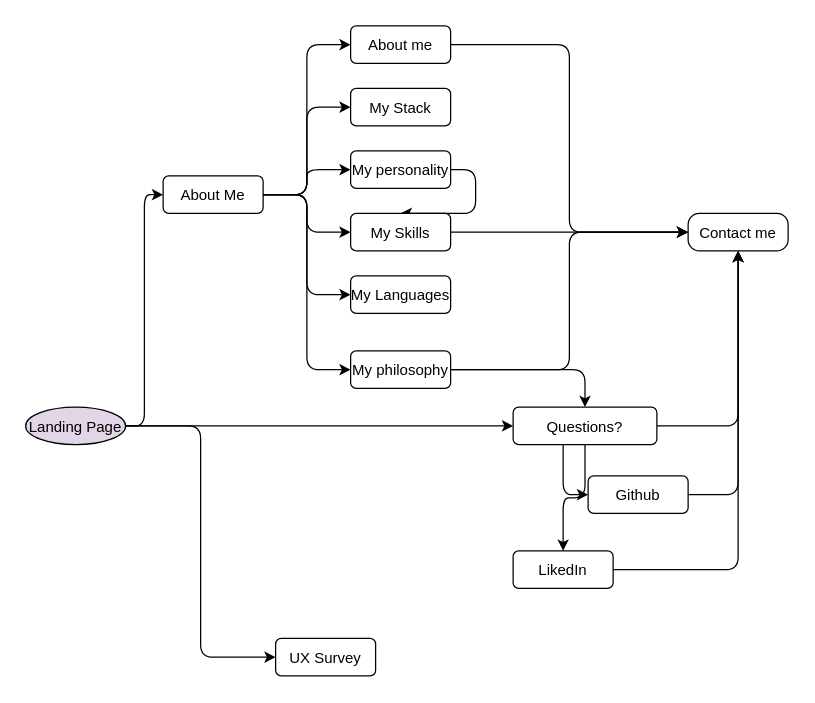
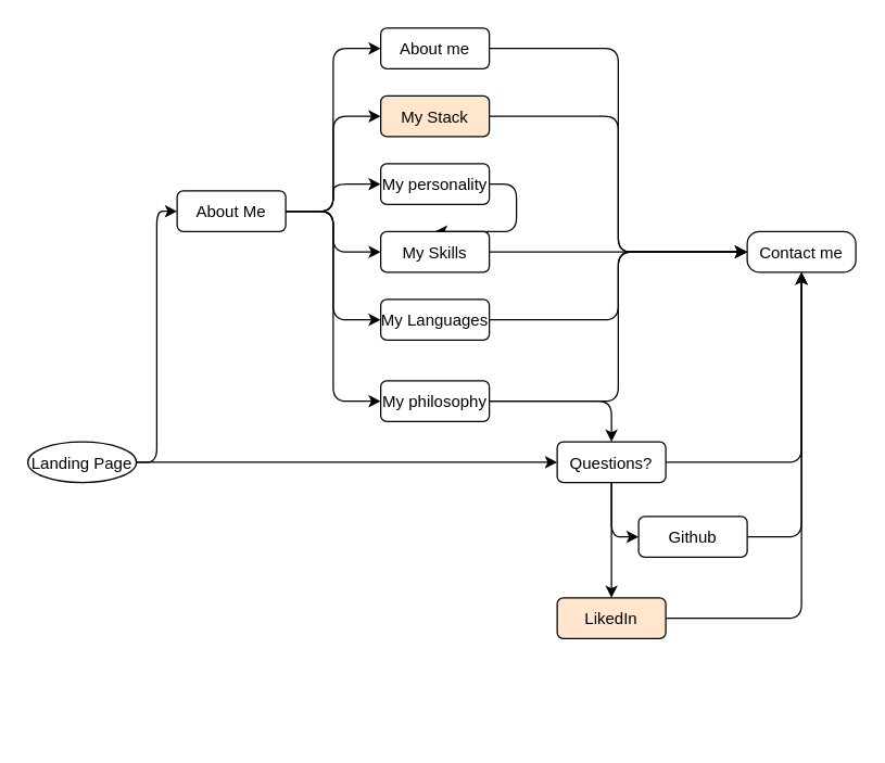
  <mxCell id="0" />
  <mxCell id="1" parent="0" />
- <mxCell id="2" style="edgeStyle=orthogonalEdgeStyle;orthogonalLoop=1;jettySize=auto;html=1;exitX=1;exitY=0.5;exitDx=0;exitDy=0;entryX=0;entryY=0.5;entryDx=0;entryDy=0;" parent="1" source="3" target="35" edge="1"><mxGeometry relative="1" as="geometry" /></mxCell>
- <mxCell id="3" value="Landing Page" style="ellipse;rounded=1;fillColor=#e1d5e7;" parent="1" vertex="1"><mxGeometry x="20" y="325" width="80" height="30" as="geometry" /></mxCell>
+ <mxCell id="3" value="Landing Page" style="ellipse;rounded=1;" parent="1" vertex="1"><mxGeometry x="20" y="325" width="80" height="30" as="geometry" /></mxCell>
  <mxCell id="4" value="About Me" style="rounded=1;" parent="1" vertex="1"><mxGeometry x="130" y="140" width="80" height="30" as="geometry" /></mxCell>
  <mxCell id="5" value="" style="edgeStyle=elbowEdgeStyle;elbow=horizontal;" parent="1" source="3" target="4" edge="1"><mxGeometry relative="1" as="geometry" /></mxCell>
  <mxCell id="6" value="" style="edgeStyle=orthogonalEdgeStyle;orthogonalLoop=1;jettySize=auto;html=1;" parent="1" source="9" target="30" edge="1"><mxGeometry relative="1" as="geometry" /></mxCell>
  <mxCell id="7" value="" style="edgeStyle=orthogonalEdgeStyle;orthogonalLoop=1;jettySize=auto;html=1;" parent="1" source="9" target="32" edge="1"><mxGeometry relative="1" as="geometry" /></mxCell>
  <mxCell id="8" value="" style="edgeStyle=orthogonalEdgeStyle;orthogonalLoop=1;jettySize=auto;html=1;" parent="1" source="9" target="34" edge="1"><mxGeometry relative="1" as="geometry"><Array as="points"><mxPoint x="450" y="395" /></Array></mxGeometry></mxCell>
- <mxCell id="9" value="Questions?" style="rounded=1;" parent="1" vertex="1"><mxGeometry x="410" y="325" width="115" height="30" as="geometry" /></mxCell>
+ <mxCell id="9" value="Questions?" style="rounded=1;" parent="1" vertex="1"><mxGeometry x="410" y="325" width="80" height="30" as="geometry" /></mxCell>
  <mxCell id="10" value="" style="edgeStyle=elbowEdgeStyle;elbow=horizontal;" parent="1" source="3" target="9" edge="1"><mxGeometry relative="1" as="geometry" /></mxCell>
  <mxCell id="11" style="edgeStyle=orthogonalEdgeStyle;orthogonalLoop=1;jettySize=auto;html=1;exitX=1;exitY=0.5;exitDx=0;exitDy=0;entryX=0;entryY=0.5;entryDx=0;entryDy=0;" parent="1" source="12" target="30" edge="1"><mxGeometry relative="1" as="geometry" /></mxCell>
  <mxCell id="12" value="About me" style="rounded=1;" parent="1" vertex="1"><mxGeometry x="280" y="20" width="80" height="30" as="geometry" /></mxCell>
  <mxCell id="13" value="" style="edgeStyle=elbowEdgeStyle;elbow=horizontal;" parent="1" source="4" target="12" edge="1"><mxGeometry relative="1" as="geometry" /></mxCell>
  <mxCell id="14" style="edgeStyle=orthogonalEdgeStyle;orthogonalLoop=1;jettySize=auto;html=1;exitX=1;exitY=0.5;exitDx=0;exitDy=0;" parent="1" source="15" target="25" edge="1"><mxGeometry relative="1" as="geometry" /></mxCell>
  <mxCell id="15" value="My personality" style="rounded=1;" parent="1" vertex="1"><mxGeometry x="280" y="120" width="80" height="30" as="geometry" /></mxCell>
  <mxCell id="16" value="" style="edgeStyle=elbowEdgeStyle;elbow=horizontal;" parent="1" source="4" target="15" edge="1"><mxGeometry relative="1" as="geometry" /></mxCell>
  <mxCell id="17" style="edgeStyle=orthogonalEdgeStyle;orthogonalLoop=1;jettySize=auto;html=1;exitX=1;exitY=0.5;exitDx=0;exitDy=0;entryX=0;entryY=0.5;entryDx=0;entryDy=0;" parent="1" source="19" target="30" edge="1"><mxGeometry relative="1" as="geometry"><Array as="points"><mxPoint x="455" y="295" /><mxPoint x="455" y="185" /></Array></mxGeometry></mxCell>
  <mxCell id="18" style="edgeStyle=orthogonalEdgeStyle;orthogonalLoop=1;jettySize=auto;html=1;exitX=1;exitY=0.5;exitDx=0;exitDy=0;entryX=0.5;entryY=0;entryDx=0;entryDy=0;" parent="1" source="19" target="9" edge="1"><mxGeometry relative="1" as="geometry" /></mxCell>
  <mxCell id="19" value="My philosophy" style="rounded=1;" parent="1" vertex="1"><mxGeometry x="280" y="280" width="80" height="30" as="geometry" /></mxCell>
  <mxCell id="20" value="" style="edgeStyle=elbowEdgeStyle;elbow=horizontal;" parent="1" source="4" target="19" edge="1"><mxGeometry relative="1" as="geometry" /></mxCell>
- <mxCell id="22" value="My Stack" style="rounded=1;" parent="1" vertex="1"><mxGeometry x="280" y="70" width="80" height="30" as="geometry" /></mxCell>
+ <mxCell id="21" style="edgeStyle=orthogonalEdgeStyle;orthogonalLoop=1;jettySize=auto;html=1;exitX=1;exitY=0.5;exitDx=0;exitDy=0;entryX=0;entryY=0.5;entryDx=0;entryDy=0;" parent="1" source="22" target="30" edge="1"><mxGeometry relative="1" as="geometry" /></mxCell>
+ <mxCell id="22" value="My Stack" style="rounded=1;fillColor=#ffe6cc;" parent="1" vertex="1"><mxGeometry x="280" y="70" width="80" height="30" as="geometry" /></mxCell>
  <mxCell id="23" value="" style="edgeStyle=elbowEdgeStyle;elbow=horizontal;" parent="1" source="4" target="22" edge="1"><mxGeometry relative="1" as="geometry" /></mxCell>
  <mxCell id="24" style="edgeStyle=orthogonalEdgeStyle;orthogonalLoop=1;jettySize=auto;html=1;exitX=1;exitY=0.5;exitDx=0;exitDy=0;entryX=0;entryY=0.5;entryDx=0;entryDy=0;" parent="1" source="25" target="30" edge="1"><mxGeometry relative="1" as="geometry" /></mxCell>
  <mxCell id="25" value="My Skills" style="rounded=1;" parent="1" vertex="1"><mxGeometry x="280" y="170" width="80" height="30" as="geometry" /></mxCell>
  <mxCell id="26" value="" style="edgeStyle=elbowEdgeStyle;elbow=horizontal;" parent="1" source="4" target="25" edge="1"><mxGeometry relative="1" as="geometry" /></mxCell>
+ <mxCell id="27" style="edgeStyle=orthogonalEdgeStyle;orthogonalLoop=1;jettySize=auto;html=1;exitX=1;exitY=0.5;exitDx=0;exitDy=0;entryX=0;entryY=0.5;entryDx=0;entryDy=0;" parent="1" source="28" target="30" edge="1"><mxGeometry relative="1" as="geometry" /></mxCell>
  <mxCell id="28" value="My Languages" style="rounded=1;" parent="1" vertex="1"><mxGeometry x="280" y="220" width="80" height="30" as="geometry" /></mxCell>
  <mxCell id="29" value="" style="edgeStyle=elbowEdgeStyle;elbow=horizontal;" parent="1" source="4" target="28" edge="1"><mxGeometry relative="1" as="geometry" /></mxCell>
  <mxCell id="30" value="Contact me" style="arcSize=30;rounded=1;" parent="1" vertex="1"><mxGeometry x="550" y="170" width="80" height="30" as="geometry" /></mxCell>
  <mxCell id="31" style="edgeStyle=orthogonalEdgeStyle;orthogonalLoop=1;jettySize=auto;html=1;exitX=1;exitY=0.5;exitDx=0;exitDy=0;entryX=0.5;entryY=1;entryDx=0;entryDy=0;" parent="1" source="32" target="30" edge="1"><mxGeometry relative="1" as="geometry" /></mxCell>
- <mxCell id="32" value="LikedIn" style="rounded=1;" parent="1" vertex="1"><mxGeometry x="410" y="440" width="80" height="30" as="geometry" /></mxCell>
+ <mxCell id="32" value="LikedIn" style="rounded=1;fillColor=#ffe6cc;" parent="1" vertex="1"><mxGeometry x="410" y="440" width="80" height="30" as="geometry" /></mxCell>
  <mxCell id="33" style="edgeStyle=orthogonalEdgeStyle;orthogonalLoop=1;jettySize=auto;html=1;exitX=1;exitY=0.5;exitDx=0;exitDy=0;entryX=0.5;entryY=1;entryDx=0;entryDy=0;" parent="1" source="34" target="30" edge="1"><mxGeometry relative="1" as="geometry" /></mxCell>
  <mxCell id="34" value="Github" style="rounded=1;" parent="1" vertex="1"><mxGeometry x="470" y="380" width="80" height="30" as="geometry" /></mxCell>
- <mxCell id="35" value="UX Survey" style="rounded=1;" parent="1" vertex="1"><mxGeometry x="220" y="510" width="80" height="30" as="geometry" /></mxCell>
